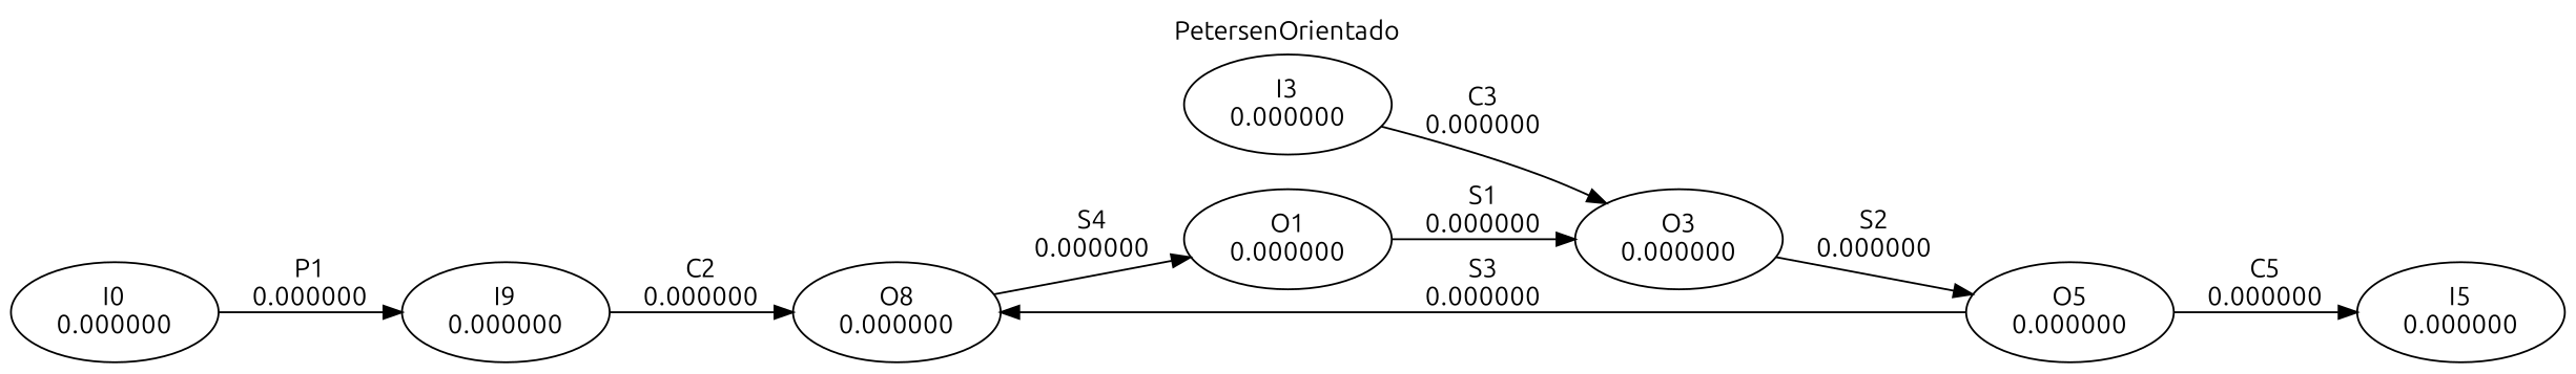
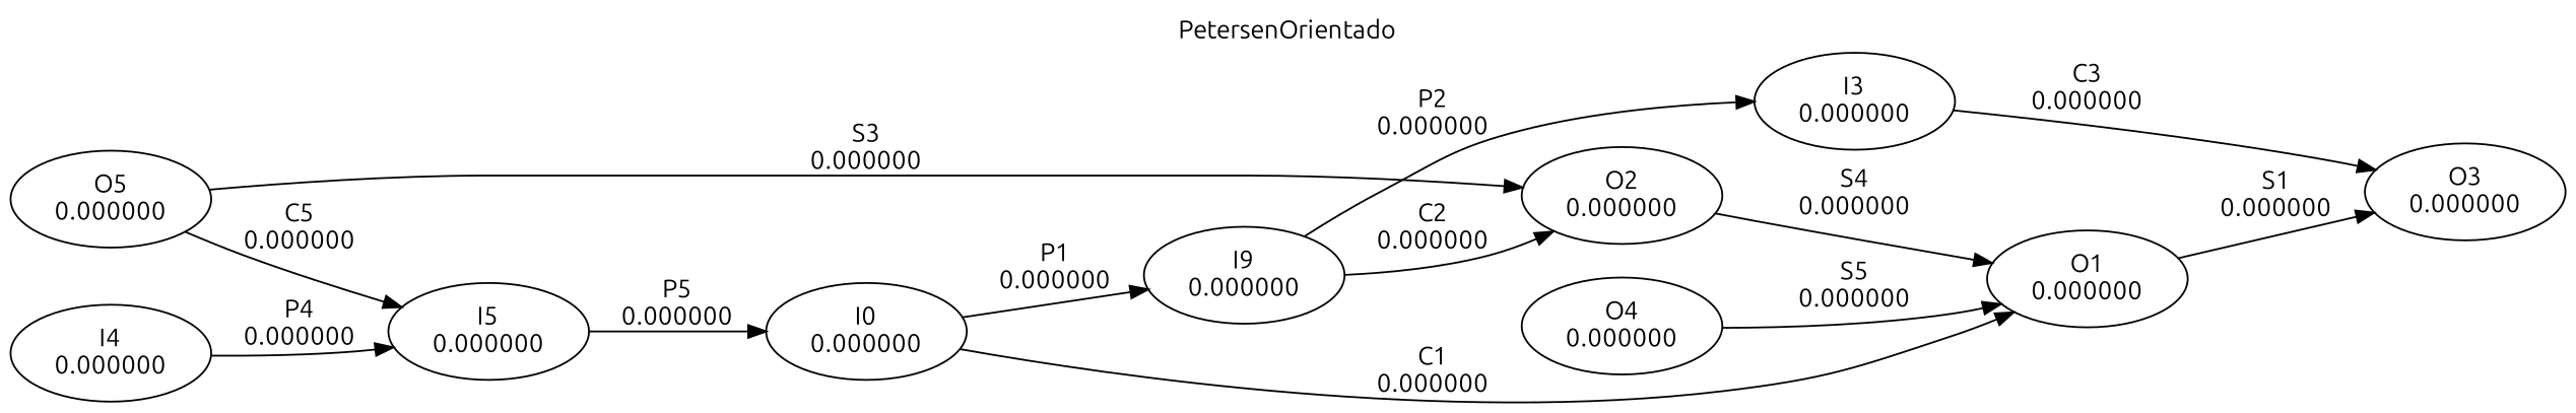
  digraph {
    fontname=Ubuntu
    label=PetersenOrientado
    labelloc=t
    rankdir=LR
    node [fontname=Ubuntu]
    edge [fontname=Ubuntu]
    n1 [label="I0\n0.000000"]
    n2 [label="I9\n0.000000"]
    n3 [label="O1\n0.000000"]
    n4 [label="I3\n0.000000"]
-   n5 [label="O8\n0.000000"]
+   n5 [label="O2\n0.000000"]
    n6 [label="O3\n0.000000"]
+   n7 [label="I4\n0.000000"]
    n8 [label="I5\n0.000000"]
    n9 [label="O5\n0.000000"]
+   n10 [label="O4\n0.000000"]
    n1 -> n2 [label="P1\n0.000000"]
+   n1 -> n3 [label="C1\n0.000000"]
+   n2 -> n4 [label="P2\n0.000000"]
    n2 -> n5 [label="C2\n0.000000"]
    n3 -> n6 [label="S1\n0.000000"]
    n4 -> n6 [label="C3\n0.000000"]
    n5 -> n3 [label="S4\n0.000000"]
-   n6 -> n9 [label="S2\n0.000000"]
+   n7 -> n8 [label="P4\n0.000000"]
+   n8 -> n1 [label="P5\n0.000000"]
    n9 -> n5 [label="S3\n0.000000"]
    n9 -> n8 [label="C5\n0.000000"]
+   n10 -> n3 [label="S5\n0.000000"]
  }
